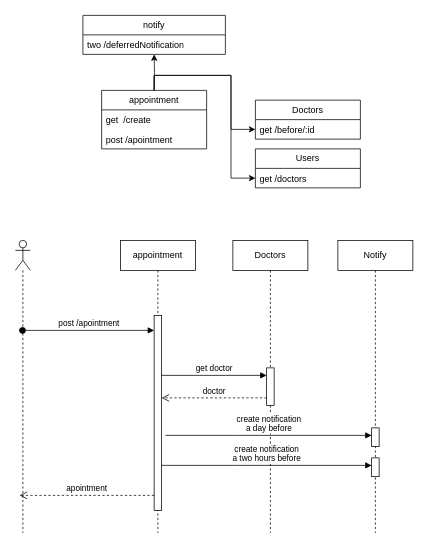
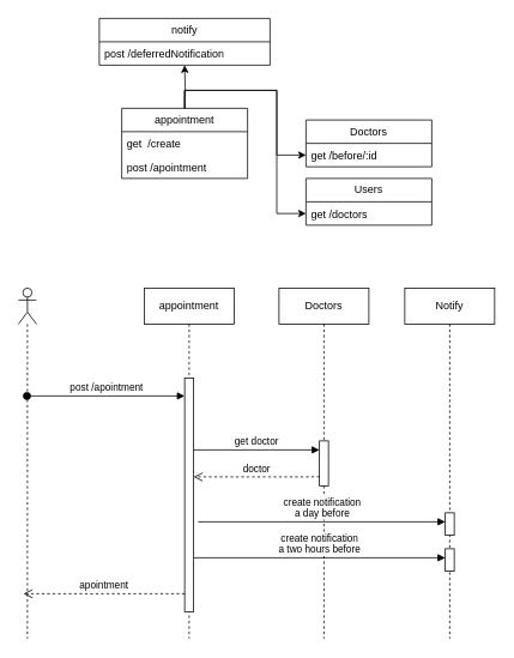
  <mxCell id="0" />
  <mxCell id="1" parent="0" />
  <mxCell id="2" value="appointment" style="swimlane;fontStyle=0;childLayout=stackLayout;horizontal=1;startSize=26;fillColor=none;horizontalStack=0;resizeParent=1;resizeParentMax=0;resizeLast=0;collapsible=1;marginBottom=0;whiteSpace=wrap;html=1;" parent="1" vertex="1"><mxGeometry x="135" y="120" width="140" height="78" as="geometry" /></mxCell>
  <mxCell id="3" value="get&amp;nbsp; /create" style="text;strokeColor=none;fillColor=none;align=left;verticalAlign=top;spacingLeft=4;spacingRight=4;overflow=hidden;rotatable=0;points=[[0,0.5],[1,0.5]];portConstraint=eastwest;whiteSpace=wrap;html=1;" parent="2" vertex="1"><mxGeometry y="26" width="140" height="26" as="geometry" /></mxCell>
  <mxCell id="4" value="post /apointment" style="text;strokeColor=none;fillColor=none;align=left;verticalAlign=top;spacingLeft=4;spacingRight=4;overflow=hidden;rotatable=0;points=[[0,0.5],[1,0.5]];portConstraint=eastwest;whiteSpace=wrap;html=1;" parent="2" vertex="1"><mxGeometry y="52" width="140" height="26" as="geometry" /></mxCell>
  <mxCell id="5" value="notify" style="swimlane;fontStyle=0;childLayout=stackLayout;horizontal=1;startSize=26;horizontalStack=0;resizeParent=1;resizeParentMax=0;resizeLast=0;collapsible=1;marginBottom=0;whiteSpace=wrap;html=1;fillColor=none;" parent="1" vertex="1"><mxGeometry x="110" y="20" width="190" height="52" as="geometry" /></mxCell>
- <mxCell id="6" value="two /deferredNotification" style="text;strokeColor=none;fillColor=none;align=left;verticalAlign=top;spacingLeft=4;spacingRight=4;overflow=hidden;rotatable=0;points=[[0,0.5],[1,0.5]];portConstraint=eastwest;whiteSpace=wrap;html=1;" parent="5" vertex="1"><mxGeometry y="26" width="190" height="26" as="geometry" /></mxCell>
+ <mxCell id="6" value="post /deferredNotification" style="text;strokeColor=none;fillColor=none;align=left;verticalAlign=top;spacingLeft=4;spacingRight=4;overflow=hidden;rotatable=0;points=[[0,0.5],[1,0.5]];portConstraint=eastwest;whiteSpace=wrap;html=1;" parent="5" vertex="1"><mxGeometry y="26" width="190" height="26" as="geometry" /></mxCell>
  <mxCell id="7" style="rounded=0;orthogonalLoop=1;jettySize=auto;html=1;edgeStyle=orthogonalEdgeStyle;exitX=0.5;exitY=0;exitDx=0;exitDy=0;" parent="1" source="2" target="9" edge="1"><mxGeometry relative="1" as="geometry"><mxPoint x="180" y="202" as="sourcePoint" /></mxGeometry></mxCell>
  <mxCell id="8" value="Doctors" style="swimlane;fontStyle=0;childLayout=stackLayout;horizontal=1;startSize=26;fillColor=none;horizontalStack=0;resizeParent=1;resizeParentMax=0;resizeLast=0;collapsible=1;marginBottom=0;whiteSpace=wrap;html=1;" parent="1" vertex="1"><mxGeometry x="340" y="133" width="140" height="52" as="geometry" /></mxCell>
  <mxCell id="9" value="get /before/:id" style="text;strokeColor=none;fillColor=none;align=left;verticalAlign=top;spacingLeft=4;spacingRight=4;overflow=hidden;rotatable=0;points=[[0,0.5],[1,0.5]];portConstraint=eastwest;whiteSpace=wrap;html=1;" parent="8" vertex="1"><mxGeometry y="26" width="140" height="26" as="geometry" /></mxCell>
  <mxCell id="10" value="Users" style="swimlane;fontStyle=0;childLayout=stackLayout;horizontal=1;startSize=26;fillColor=none;horizontalStack=0;resizeParent=1;resizeParentMax=0;resizeLast=0;collapsible=1;marginBottom=0;whiteSpace=wrap;html=1;" parent="1" vertex="1"><mxGeometry x="340" y="198" width="140" height="52" as="geometry" /></mxCell>
  <mxCell id="11" value="get /doctors" style="text;strokeColor=none;fillColor=none;align=left;verticalAlign=top;spacingLeft=4;spacingRight=4;overflow=hidden;rotatable=0;points=[[0,0.5],[1,0.5]];portConstraint=eastwest;whiteSpace=wrap;html=1;" parent="10" vertex="1"><mxGeometry y="26" width="140" height="26" as="geometry" /></mxCell>
  <mxCell id="12" style="edgeStyle=orthogonalEdgeStyle;rounded=0;orthogonalLoop=1;jettySize=auto;html=1;" parent="1" target="5" edge="1"><mxGeometry relative="1" as="geometry"><mxPoint x="205" y="120" as="sourcePoint" /><mxPoint x="80" y="185" as="targetPoint" /></mxGeometry></mxCell>
  <mxCell id="13" value="appointment" style="shape=umlLifeline;perimeter=lifelinePerimeter;whiteSpace=wrap;html=1;container=1;dropTarget=0;collapsible=0;recursiveResize=0;outlineConnect=0;portConstraint=eastwest;newEdgeStyle={&quot;edgeStyle&quot;:&quot;elbowEdgeStyle&quot;,&quot;elbow&quot;:&quot;vertical&quot;,&quot;curved&quot;:0,&quot;rounded&quot;:0};fillColor=none;" parent="1" vertex="1"><mxGeometry x="160" y="320" width="100" height="390" as="geometry" /></mxCell>
  <mxCell id="14" value="" style="html=1;points=[];perimeter=orthogonalPerimeter;outlineConnect=0;targetShapes=umlLifeline;portConstraint=eastwest;newEdgeStyle={&quot;edgeStyle&quot;:&quot;elbowEdgeStyle&quot;,&quot;elbow&quot;:&quot;vertical&quot;,&quot;curved&quot;:0,&quot;rounded&quot;:0};" parent="13" vertex="1"><mxGeometry x="45" y="100" width="10" height="260" as="geometry" /></mxCell>
  <mxCell id="15" value="" style="shape=umlLifeline;perimeter=lifelinePerimeter;whiteSpace=wrap;html=1;container=1;dropTarget=0;collapsible=0;recursiveResize=0;outlineConnect=0;portConstraint=eastwest;newEdgeStyle={&quot;edgeStyle&quot;:&quot;elbowEdgeStyle&quot;,&quot;elbow&quot;:&quot;vertical&quot;,&quot;curved&quot;:0,&quot;rounded&quot;:0};participant=umlActor;" parent="1" vertex="1"><mxGeometry x="20" y="320" width="20" height="390" as="geometry" /></mxCell>
  <mxCell id="16" value="post /apointment" style="html=1;verticalAlign=bottom;startArrow=oval;endArrow=block;startSize=8;edgeStyle=elbowEdgeStyle;elbow=vertical;curved=0;rounded=0;" parent="1" edge="1"><mxGeometry relative="1" as="geometry"><mxPoint x="29.5" y="440" as="sourcePoint" /><mxPoint x="205" y="440" as="targetPoint" /></mxGeometry></mxCell>
  <mxCell id="17" value="Doctors" style="shape=umlLifeline;perimeter=lifelinePerimeter;whiteSpace=wrap;html=1;container=1;dropTarget=0;collapsible=0;recursiveResize=0;outlineConnect=0;portConstraint=eastwest;newEdgeStyle={&quot;edgeStyle&quot;:&quot;elbowEdgeStyle&quot;,&quot;elbow&quot;:&quot;vertical&quot;,&quot;curved&quot;:0,&quot;rounded&quot;:0};fillColor=none;" parent="1" vertex="1"><mxGeometry x="310" y="320" width="100" height="390" as="geometry" /></mxCell>
  <mxCell id="18" value="" style="html=1;points=[];perimeter=orthogonalPerimeter;outlineConnect=0;targetShapes=umlLifeline;portConstraint=eastwest;newEdgeStyle={&quot;edgeStyle&quot;:&quot;elbowEdgeStyle&quot;,&quot;elbow&quot;:&quot;vertical&quot;,&quot;curved&quot;:0,&quot;rounded&quot;:0};" parent="17" vertex="1"><mxGeometry x="45" y="170" width="10" height="50" as="geometry" /></mxCell>
  <mxCell id="19" value="get doctor" style="html=1;verticalAlign=bottom;endArrow=block;edgeStyle=elbowEdgeStyle;elbow=vertical;curved=0;rounded=0;" parent="1" source="14" target="18" edge="1"><mxGeometry relative="1" as="geometry"><mxPoint x="410" y="480" as="sourcePoint" /><Array as="points"><mxPoint x="300" y="500" /></Array></mxGeometry></mxCell>
  <mxCell id="20" value="doctor" style="html=1;verticalAlign=bottom;endArrow=open;dashed=1;endSize=8;edgeStyle=elbowEdgeStyle;elbow=vertical;curved=0;rounded=0;" parent="1" edge="1"><mxGeometry relative="1" as="geometry"><mxPoint x="215" y="530" as="targetPoint" /><mxPoint x="355" y="530" as="sourcePoint" /></mxGeometry></mxCell>
  <mxCell id="21" value="Notify" style="shape=umlLifeline;perimeter=lifelinePerimeter;whiteSpace=wrap;html=1;container=1;dropTarget=0;collapsible=0;recursiveResize=0;outlineConnect=0;portConstraint=eastwest;newEdgeStyle={&quot;edgeStyle&quot;:&quot;elbowEdgeStyle&quot;,&quot;elbow&quot;:&quot;vertical&quot;,&quot;curved&quot;:0,&quot;rounded&quot;:0};fillColor=none;" parent="1" vertex="1"><mxGeometry x="450" y="320" width="100" height="390" as="geometry" /></mxCell>
  <mxCell id="22" value="" style="html=1;points=[];perimeter=orthogonalPerimeter;outlineConnect=0;targetShapes=umlLifeline;portConstraint=eastwest;newEdgeStyle={&quot;edgeStyle&quot;:&quot;elbowEdgeStyle&quot;,&quot;elbow&quot;:&quot;vertical&quot;,&quot;curved&quot;:0,&quot;rounded&quot;:0};" parent="21" vertex="1"><mxGeometry x="45" y="250" width="10" height="25" as="geometry" /></mxCell>
  <mxCell id="23" value="" style="html=1;points=[];perimeter=orthogonalPerimeter;outlineConnect=0;targetShapes=umlLifeline;portConstraint=eastwest;newEdgeStyle={&quot;edgeStyle&quot;:&quot;elbowEdgeStyle&quot;,&quot;elbow&quot;:&quot;vertical&quot;,&quot;curved&quot;:0,&quot;rounded&quot;:0};" vertex="1" parent="21"><mxGeometry x="45" y="290" width="10" height="25" as="geometry" /></mxCell>
  <mxCell id="24" value="create notification&lt;br&gt;a day before" style="html=1;verticalAlign=bottom;endArrow=block;edgeStyle=elbowEdgeStyle;elbow=vertical;curved=0;rounded=0;" edge="1" parent="1" target="22"><mxGeometry relative="1" as="geometry"><mxPoint x="220" y="580" as="sourcePoint" /><Array as="points"><mxPoint x="315" y="580" /></Array><mxPoint x="460" y="580" as="targetPoint" /></mxGeometry></mxCell>
  <mxCell id="25" value="create notification&lt;br style=&quot;border-color: var(--border-color);&quot;&gt;a two hours&amp;nbsp;before" style="html=1;verticalAlign=bottom;endArrow=block;edgeStyle=elbowEdgeStyle;elbow=vertical;curved=0;rounded=0;" edge="1" parent="1" target="23"><mxGeometry relative="1" as="geometry"><mxPoint x="215" y="620" as="sourcePoint" /><Array as="points"><mxPoint x="315" y="620" /></Array><mxPoint x="495" y="620" as="targetPoint" /></mxGeometry></mxCell>
  <mxCell id="26" style="edgeStyle=orthogonalEdgeStyle;rounded=0;orthogonalLoop=1;jettySize=auto;html=1;exitX=0.5;exitY=0;exitDx=0;exitDy=0;entryX=0;entryY=0.5;entryDx=0;entryDy=0;" edge="1" parent="1" source="2" target="11"><mxGeometry relative="1" as="geometry" /></mxCell>
  <mxCell id="27" value="apointment" style="html=1;verticalAlign=bottom;endArrow=open;dashed=1;endSize=8;edgeStyle=elbowEdgeStyle;elbow=vertical;curved=0;rounded=0;" edge="1" parent="1"><mxGeometry relative="1" as="geometry"><mxPoint x="25.6" y="660" as="targetPoint" /><mxPoint x="205" y="660" as="sourcePoint" /></mxGeometry></mxCell>
